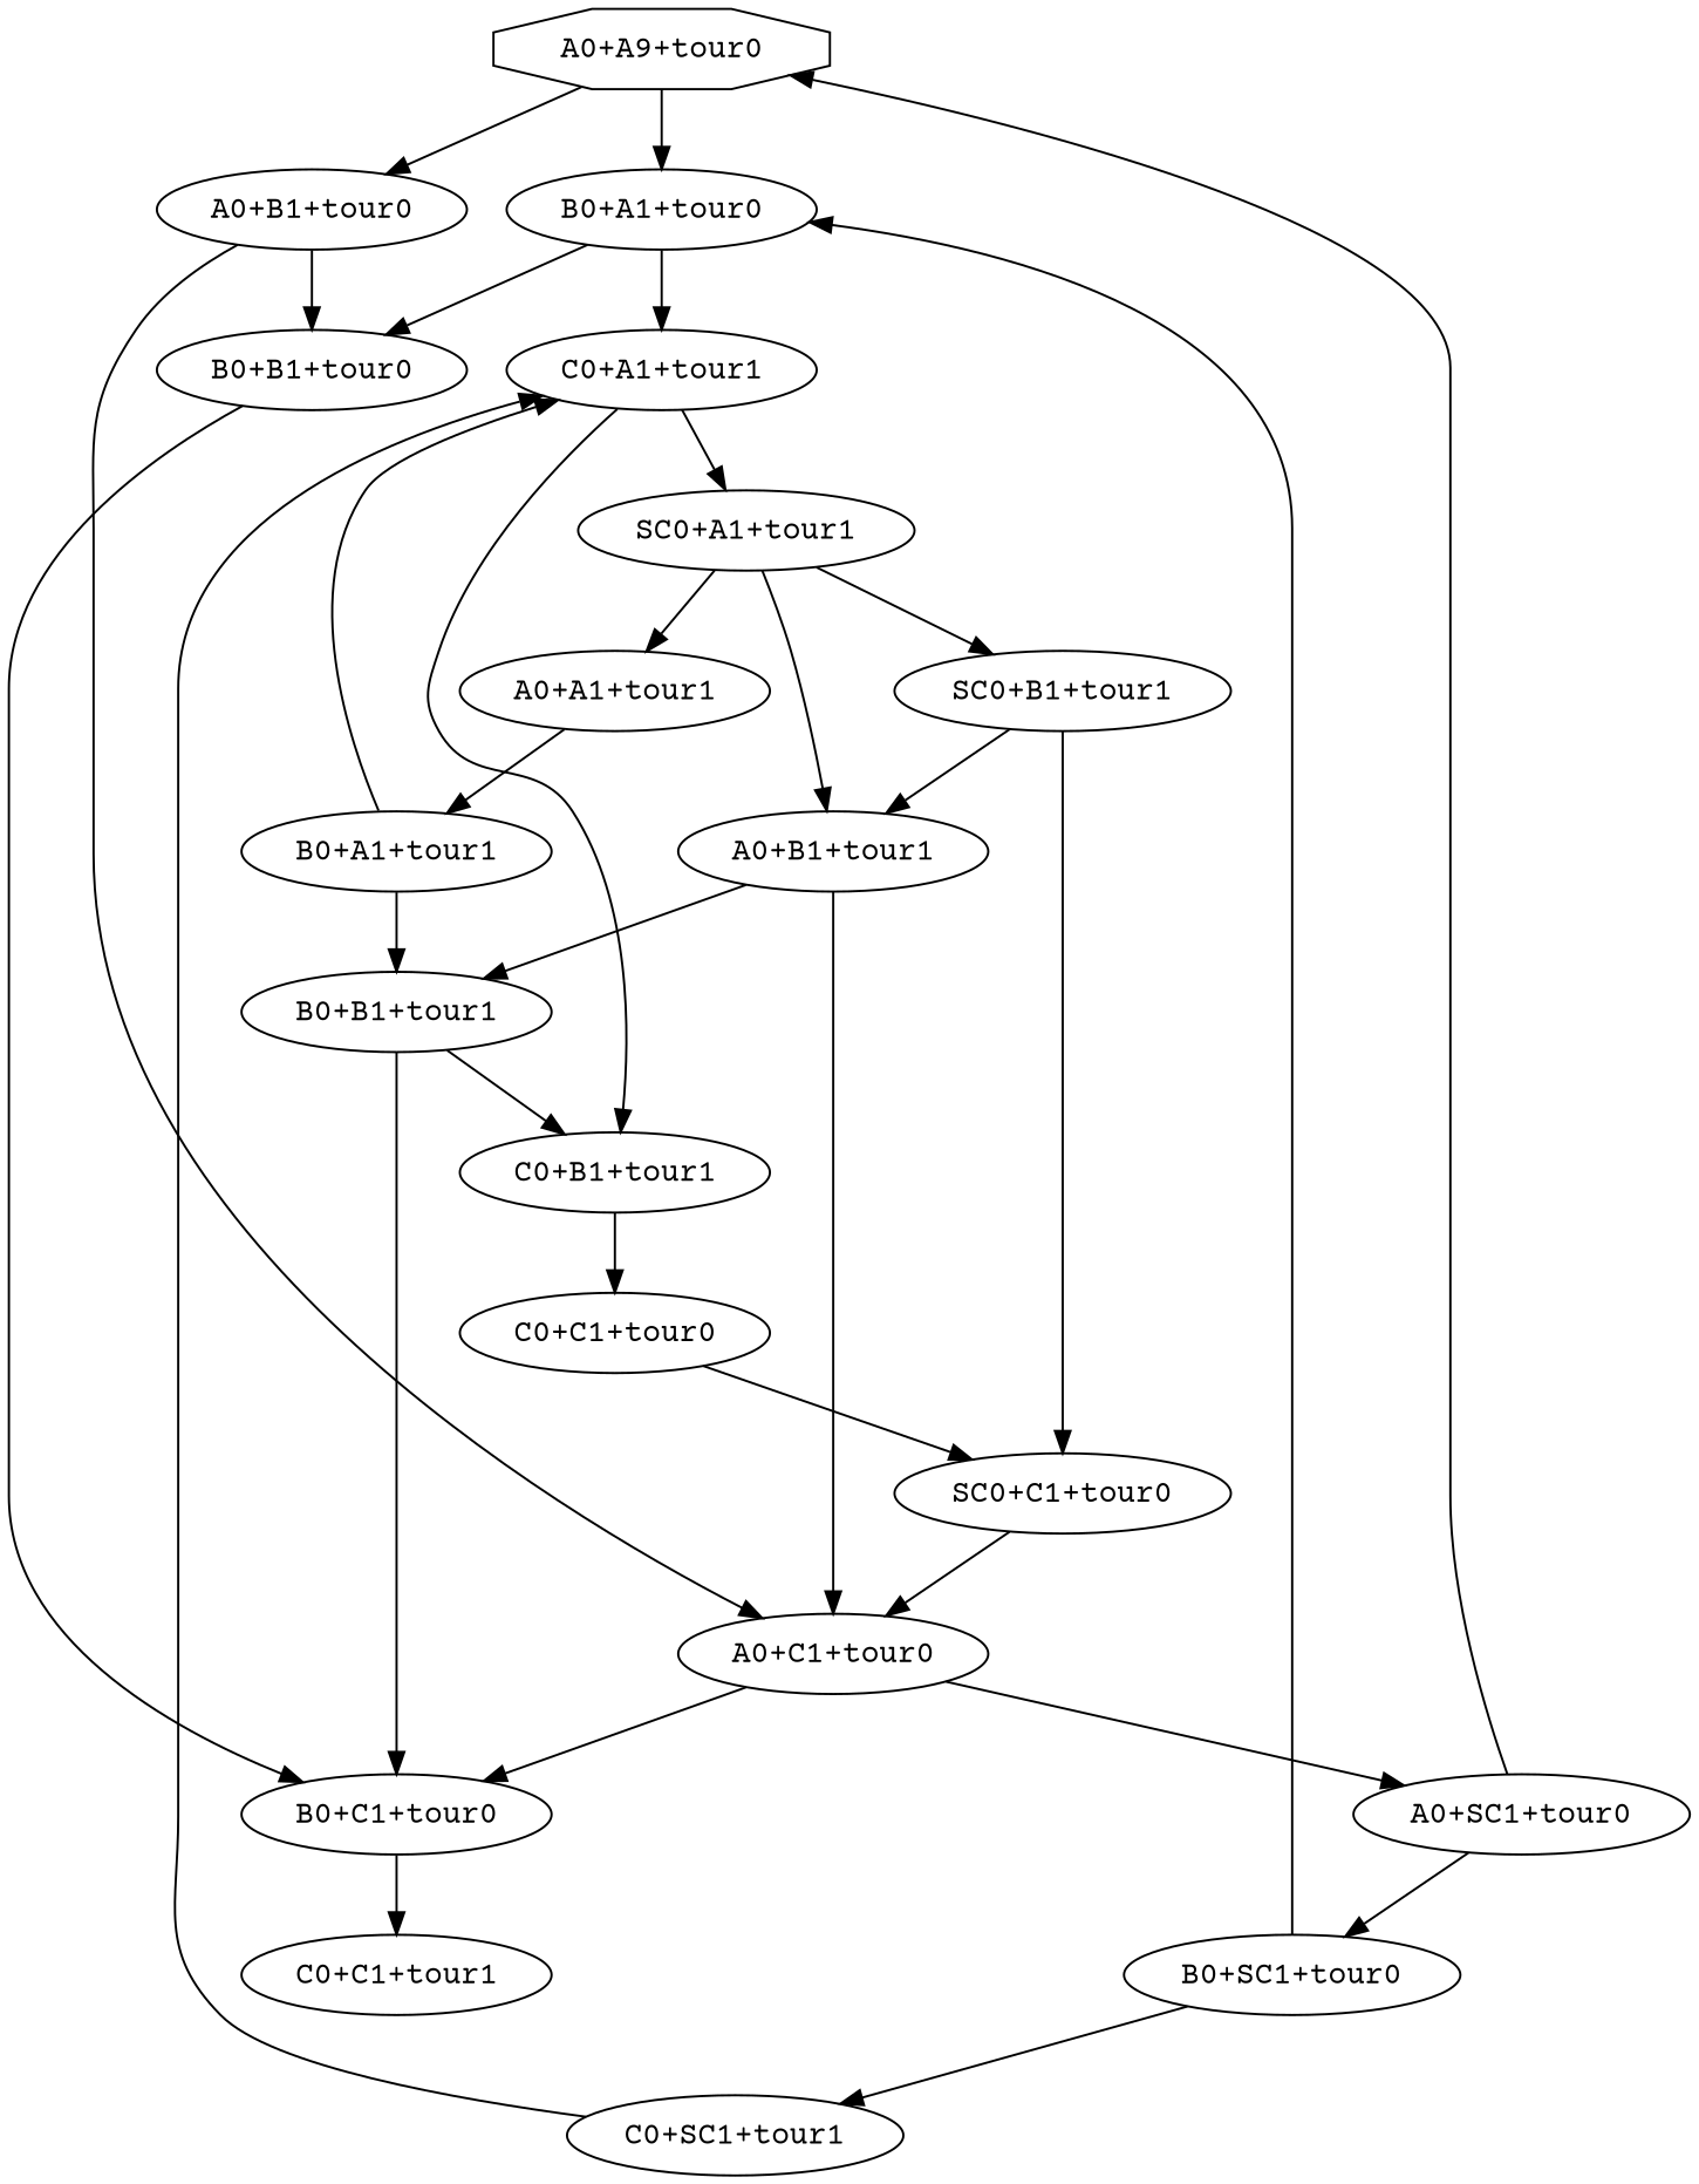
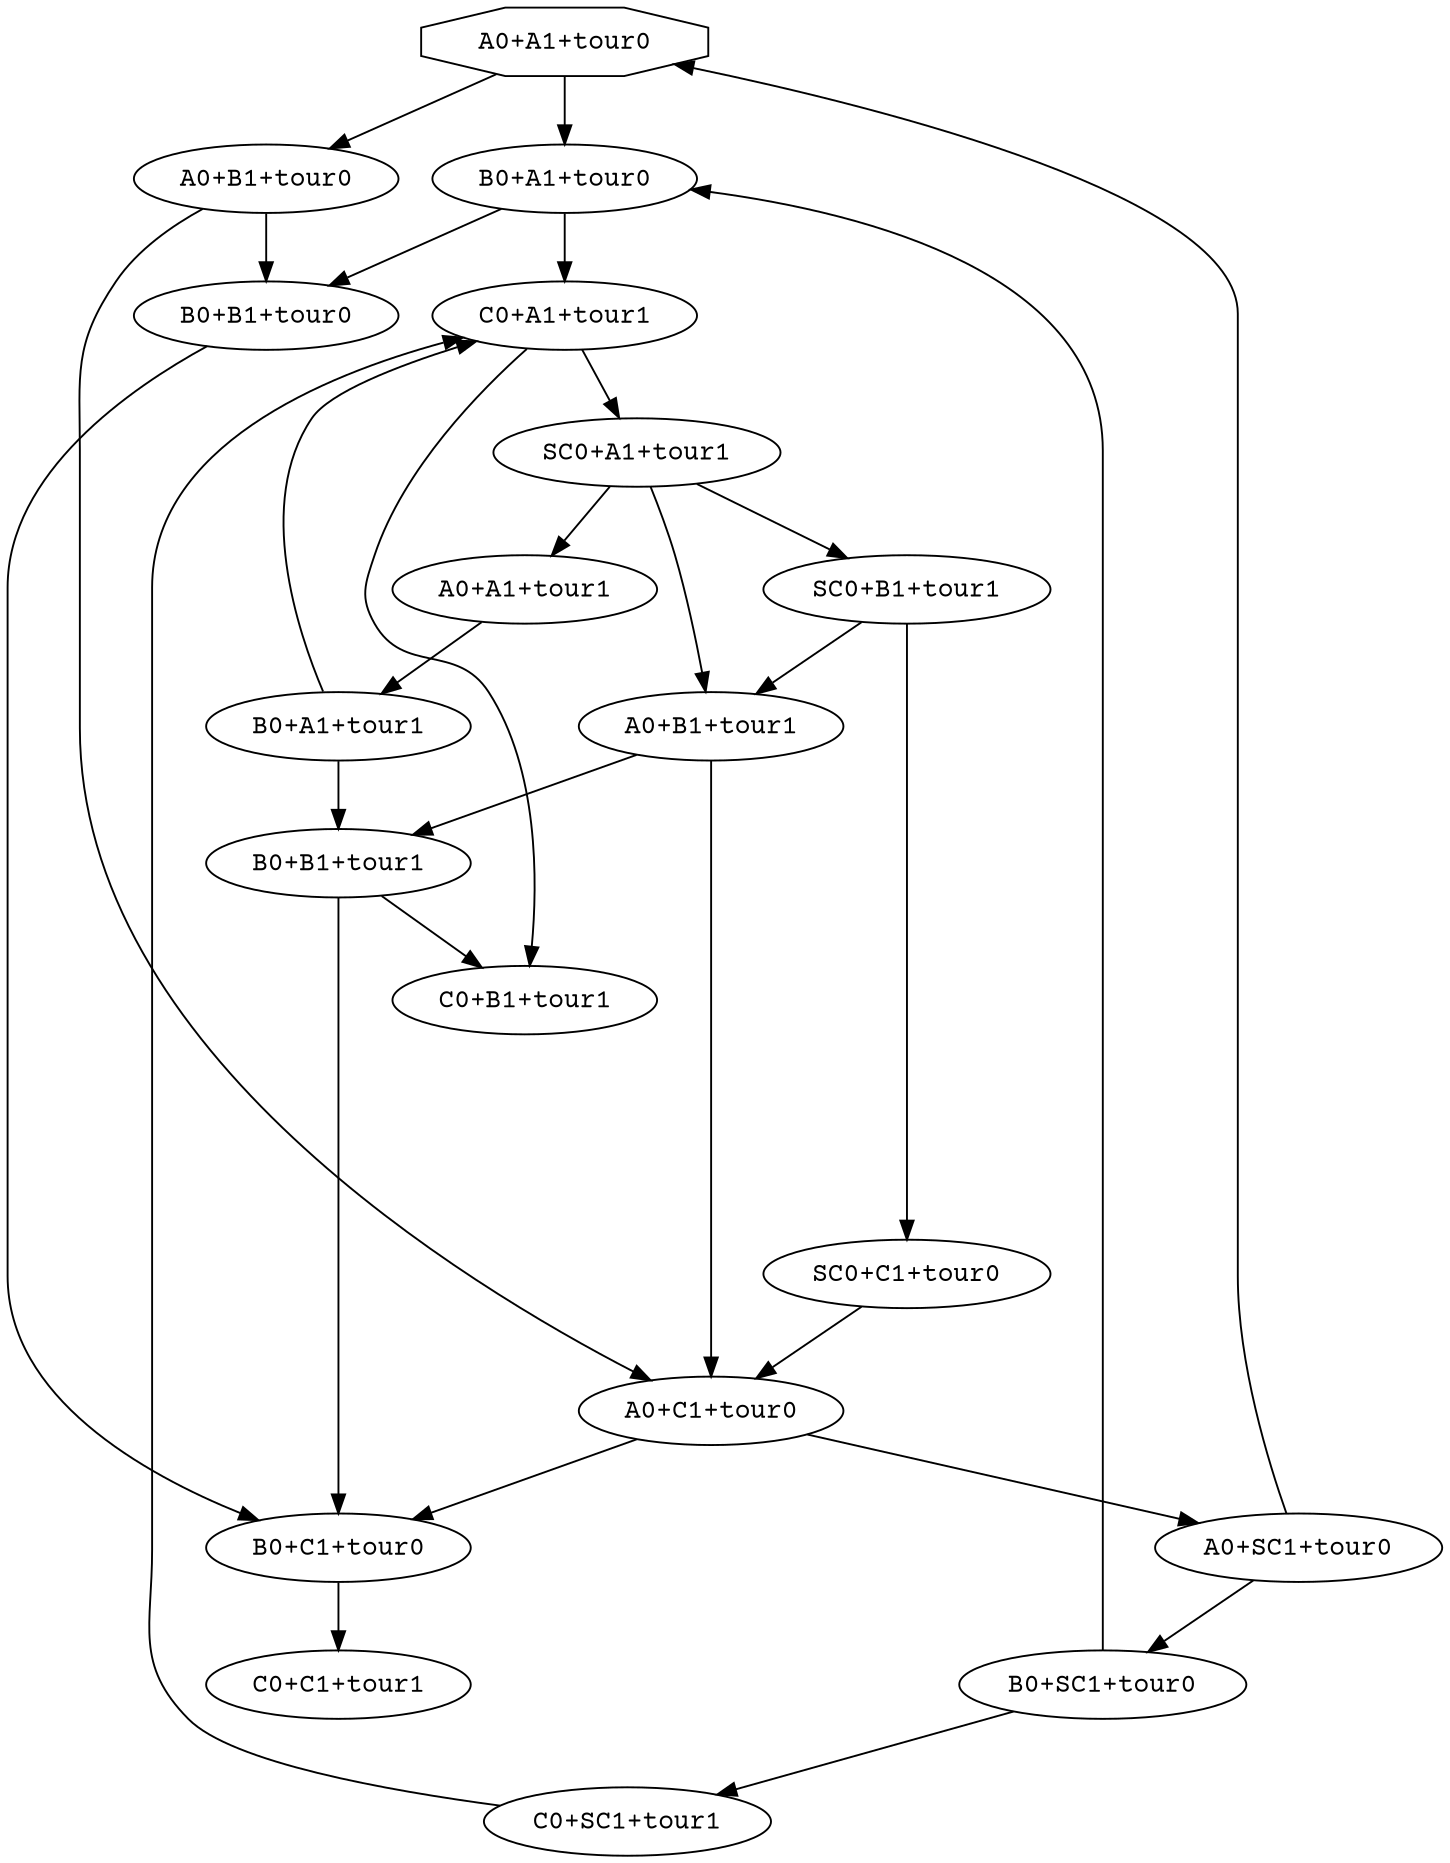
  digraph {
    fontname="Courier Prime"
    node [fontname="Courier Prime"]
    edge [fontname="Courier Prime"]
-   n1 [label="A0+A9+tour0" shape=octagon]
+   n1 [label="A0+A1+tour0" shape=octagon]
    n2 [label="B0+A1+tour0"]
    n3 [label="A0+B1+tour0"]
    n4 [label="C0+A1+tour1"]
    n5 [label="B0+B1+tour0"]
    n6 [label="A0+C1+tour0"]
    n7 [label="SC0+A1+tour1"]
    n8 [label="C0+B1+tour1"]
    n9 [label="B0+C1+tour0"]
    n10 [label="A0+A1+tour1"]
    n11 [label="SC0+B1+tour1"]
    n12 [label="A0+B1+tour1"]
-   n13 [label="C0+C1+tour0"]
    n14 [label="B0+A1+tour1"]
    n15 [label="SC0+C1+tour0"]
    n16 [label="B0+B1+tour1"]
    n17 [label="C0+C1+tour1"]
    n18 [label="A0+SC1+tour0"]
    n19 [label="B0+SC1+tour0"]
    n20 [label="C0+SC1+tour1"]
    n1 -> n2
    n1 -> n3
    n2 -> n4
    n2 -> n5
    n3 -> n5
    n3 -> n6
    n4 -> n7
    n4 -> n8
    n5 -> n9
    n6 -> n9
    n6 -> n18
    n7 -> n10
    n7 -> n11
    n7 -> n12
-   n8 -> n13
    n9 -> n17
    n10 -> n14
    n11 -> n12
    n11 -> n15
    n12 -> n6
    n12 -> n16
-   n13 -> n15
    n14 -> n4
    n14 -> n16
    n15 -> n6
    n16 -> n8
    n16 -> n9
    n18 -> n1
    n18 -> n19
    n19 -> n2
    n19 -> n20
    n20 -> n4
  }
